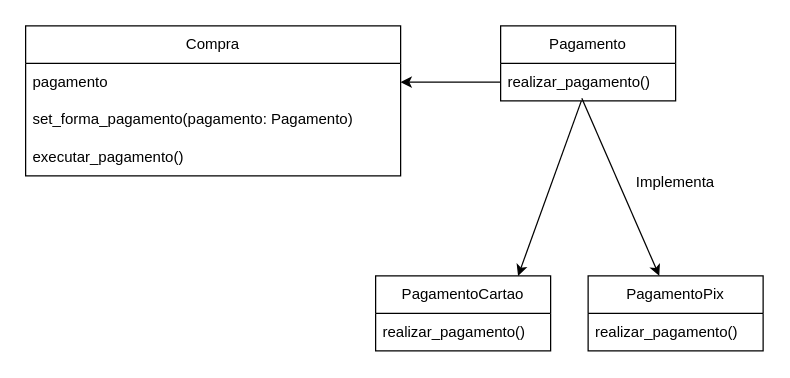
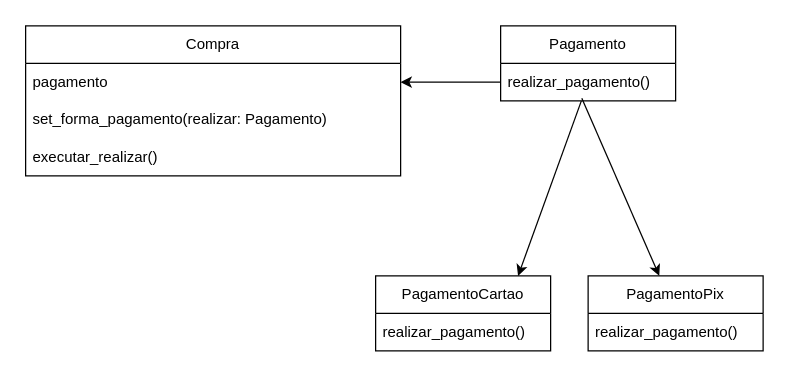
  <mxCell id="0" />
  <mxCell id="1" parent="0" />
  <mxCell id="2" value="Compra" style="swimlane;fontStyle=0;childLayout=stackLayout;horizontal=1;startSize=30;horizontalStack=0;resizeParent=1;resizeParentMax=0;resizeLast=0;collapsible=1;marginBottom=0;whiteSpace=wrap;html=1;" parent="1" vertex="1"><mxGeometry x="20" y="20" width="300" height="120" as="geometry" /></mxCell>
  <mxCell id="3" value="pagamento" style="text;strokeColor=none;fillColor=none;align=left;verticalAlign=middle;spacingLeft=4;spacingRight=4;overflow=hidden;points=[[0,0.5],[1,0.5]];portConstraint=eastwest;rotatable=0;whiteSpace=wrap;html=1;" parent="2" vertex="1"><mxGeometry y="30" width="300" height="30" as="geometry" /></mxCell>
- <mxCell id="4" value="set_forma_pagamento(pagamento: Pagamento)" style="text;strokeColor=none;fillColor=none;align=left;verticalAlign=middle;spacingLeft=4;spacingRight=4;overflow=hidden;points=[[0,0.5],[1,0.5]];portConstraint=eastwest;rotatable=0;whiteSpace=wrap;html=1;" parent="2" vertex="1"><mxGeometry y="60" width="300" height="30" as="geometry" /></mxCell>
- <mxCell id="5" value="executar_pagamento()" style="text;strokeColor=none;fillColor=none;align=left;verticalAlign=middle;spacingLeft=4;spacingRight=4;overflow=hidden;points=[[0,0.5],[1,0.5]];portConstraint=eastwest;rotatable=0;whiteSpace=wrap;html=1;" parent="2" vertex="1"><mxGeometry y="90" width="300" height="30" as="geometry" /></mxCell>
+ <mxCell id="4" value="set_forma_pagamento(realizar: Pagamento)" style="text;strokeColor=none;fillColor=none;align=left;verticalAlign=middle;spacingLeft=4;spacingRight=4;overflow=hidden;points=[[0,0.5],[1,0.5]];portConstraint=eastwest;rotatable=0;whiteSpace=wrap;html=1;" parent="2" vertex="1"><mxGeometry y="60" width="300" height="30" as="geometry" /></mxCell>
+ <mxCell id="5" value="executar_realizar()" style="text;strokeColor=none;fillColor=none;align=left;verticalAlign=middle;spacingLeft=4;spacingRight=4;overflow=hidden;points=[[0,0.5],[1,0.5]];portConstraint=eastwest;rotatable=0;whiteSpace=wrap;html=1;" parent="2" vertex="1"><mxGeometry y="90" width="300" height="30" as="geometry" /></mxCell>
  <mxCell id="6" value="Pagamento" style="swimlane;fontStyle=0;childLayout=stackLayout;horizontal=1;startSize=30;horizontalStack=0;resizeParent=1;resizeParentMax=0;resizeLast=0;collapsible=1;marginBottom=0;whiteSpace=wrap;html=1;" vertex="1" parent="1"><mxGeometry x="400" y="20" width="140" height="60" as="geometry" /></mxCell>
  <mxCell id="7" value="realizar_pagamento()" style="text;strokeColor=none;fillColor=none;align=left;verticalAlign=middle;spacingLeft=4;spacingRight=4;overflow=hidden;points=[[0,0.5],[1,0.5]];portConstraint=eastwest;rotatable=0;whiteSpace=wrap;html=1;" vertex="1" parent="6"><mxGeometry y="30" width="140" height="30" as="geometry" /></mxCell>
  <mxCell id="8" style="edgeStyle=orthogonalEdgeStyle;rounded=0;orthogonalLoop=1;jettySize=auto;html=1;" edge="1" parent="1" source="7" target="3"><mxGeometry relative="1" as="geometry" /></mxCell>
  <mxCell id="9" value="PagamentoCartao" style="swimlane;fontStyle=0;childLayout=stackLayout;horizontal=1;startSize=30;horizontalStack=0;resizeParent=1;resizeParentMax=0;resizeLast=0;collapsible=1;marginBottom=0;whiteSpace=wrap;html=1;" vertex="1" parent="1"><mxGeometry x="300" y="220" width="140" height="60" as="geometry" /></mxCell>
  <mxCell id="10" value="realizar_pagamento()" style="text;strokeColor=none;fillColor=none;align=left;verticalAlign=middle;spacingLeft=4;spacingRight=4;overflow=hidden;points=[[0,0.5],[1,0.5]];portConstraint=eastwest;rotatable=0;whiteSpace=wrap;html=1;" vertex="1" parent="9"><mxGeometry y="30" width="140" height="30" as="geometry" /></mxCell>
  <mxCell id="11" value="PagamentoPix" style="swimlane;fontStyle=0;childLayout=stackLayout;horizontal=1;startSize=30;horizontalStack=0;resizeParent=1;resizeParentMax=0;resizeLast=0;collapsible=1;marginBottom=0;whiteSpace=wrap;html=1;" vertex="1" parent="1"><mxGeometry x="470" y="220" width="140" height="60" as="geometry" /></mxCell>
  <mxCell id="12" value="realizar_pagamento()" style="text;strokeColor=none;fillColor=none;align=left;verticalAlign=middle;spacingLeft=4;spacingRight=4;overflow=hidden;points=[[0,0.5],[1,0.5]];portConstraint=eastwest;rotatable=0;whiteSpace=wrap;html=1;" vertex="1" parent="11"><mxGeometry y="30" width="140" height="30" as="geometry" /></mxCell>
  <mxCell id="13" value="" style="endArrow=classic;html=1;rounded=0;exitX=0.464;exitY=0.933;exitDx=0;exitDy=0;exitPerimeter=0;" edge="1" parent="1" source="7" target="11"><mxGeometry width="50" height="50" relative="1" as="geometry"><mxPoint x="380" y="340" as="sourcePoint" /><mxPoint x="430" y="290" as="targetPoint" /></mxGeometry></mxCell>
  <mxCell id="14" value="" style="endArrow=classic;html=1;rounded=0;entryX=0.814;entryY=0;entryDx=0;entryDy=0;entryPerimeter=0;" edge="1" parent="1" source="7" target="9"><mxGeometry width="50" height="50" relative="1" as="geometry"><mxPoint x="380" y="340" as="sourcePoint" /><mxPoint x="430" y="290" as="targetPoint" /></mxGeometry></mxCell>
- <mxCell id="15" value="Implementa" style="text;html=1;align=center;verticalAlign=middle;whiteSpace=wrap;rounded=0;" vertex="1" parent="1"><mxGeometry x="500" y="130" width="80" height="30" as="geometry" /></mxCell>
